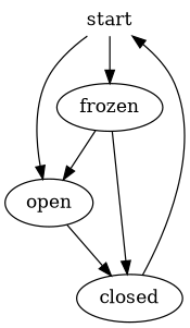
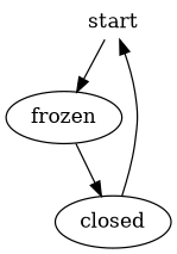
  digraph {
    start [fixedsize=false height=0 shape=none width=0]
-   open
    frozen
    closed
-   start -> open
    start -> frozen
-   open -> closed
-   frozen -> open
    frozen -> closed
    closed -> start
  }
